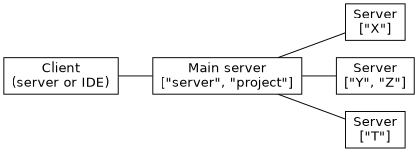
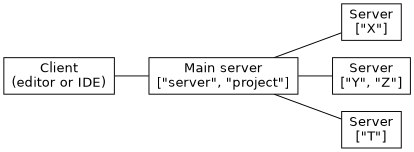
  graph {
    rankdir=LR
    fontname="DejaVu Sans"
    node [shape=rect fontname="DejaVu Sans"]
    edge [fontname="DejaVu Sans"]
    n1 [label="Main server\n[\"server\", \"project\"]"]
    n2 [label="Server\n[\"X\"]"]
    n3 [label="Server\n[\"Y\", \"Z\"]"]
    n4 [label="Server\n[\"T\"]"]
-   n5 [label="Client\n(server or IDE)"]
+   n5 [label="Client\n(editor or IDE)"]
    n1 -- n2
    n1 -- n3
    n1 -- n4
    n5 -- n1
  }
